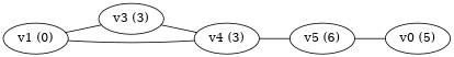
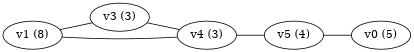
  graph {
    rankdir=LR
-   n1 [label="v1 (0)"]
+   n1 [label="v1 (8)"]
    n2 [label="v3 (3)"]
    n3 [label="v4 (3)"]
-   n4 [label="v5 (6)"]
+   n4 [label="v5 (4)"]
    n5 [label="v0 (5)"]
    n1 -- n2
    n1 -- n3
    n2 -- n3
    n3 -- n4
    n4 -- n5
  }
